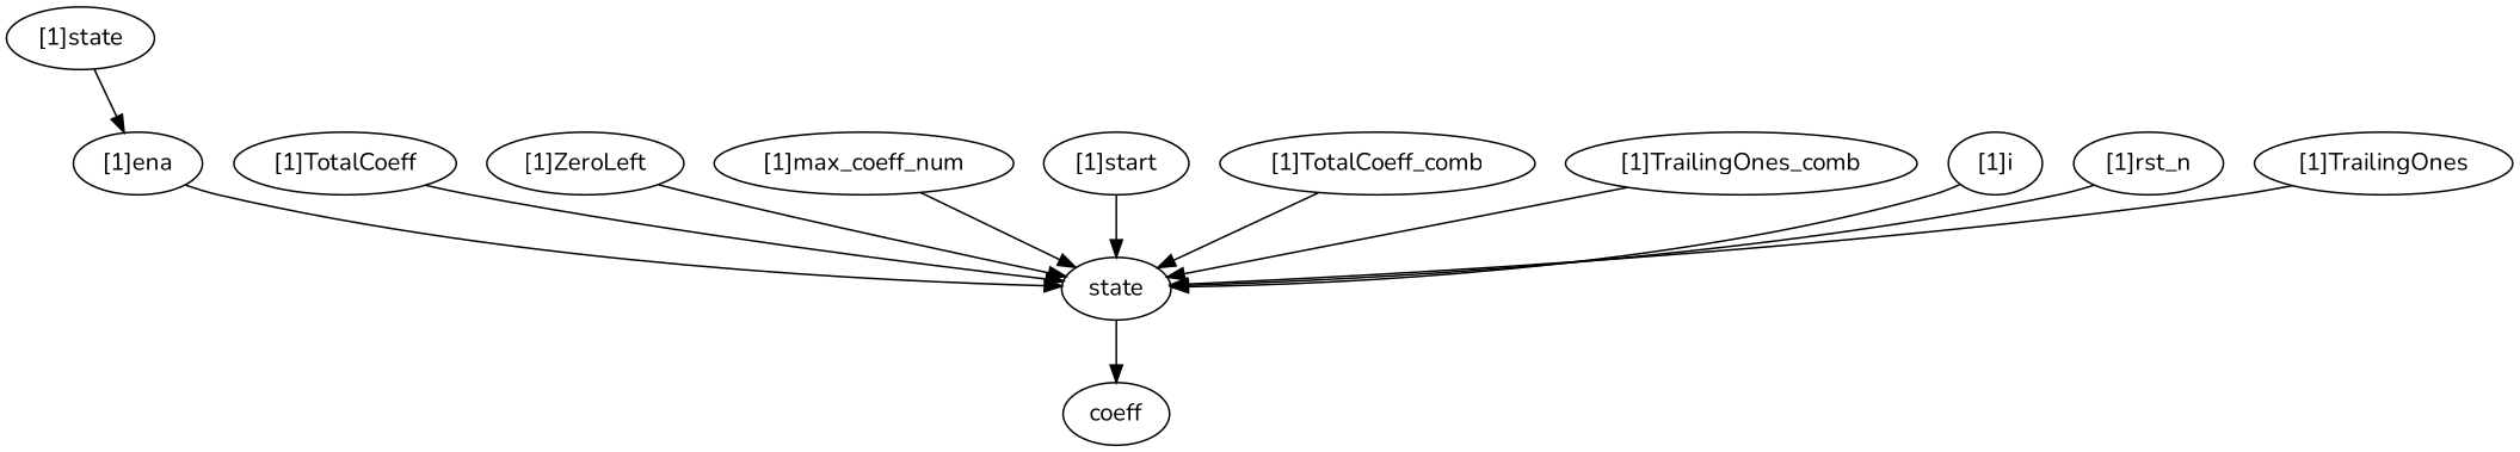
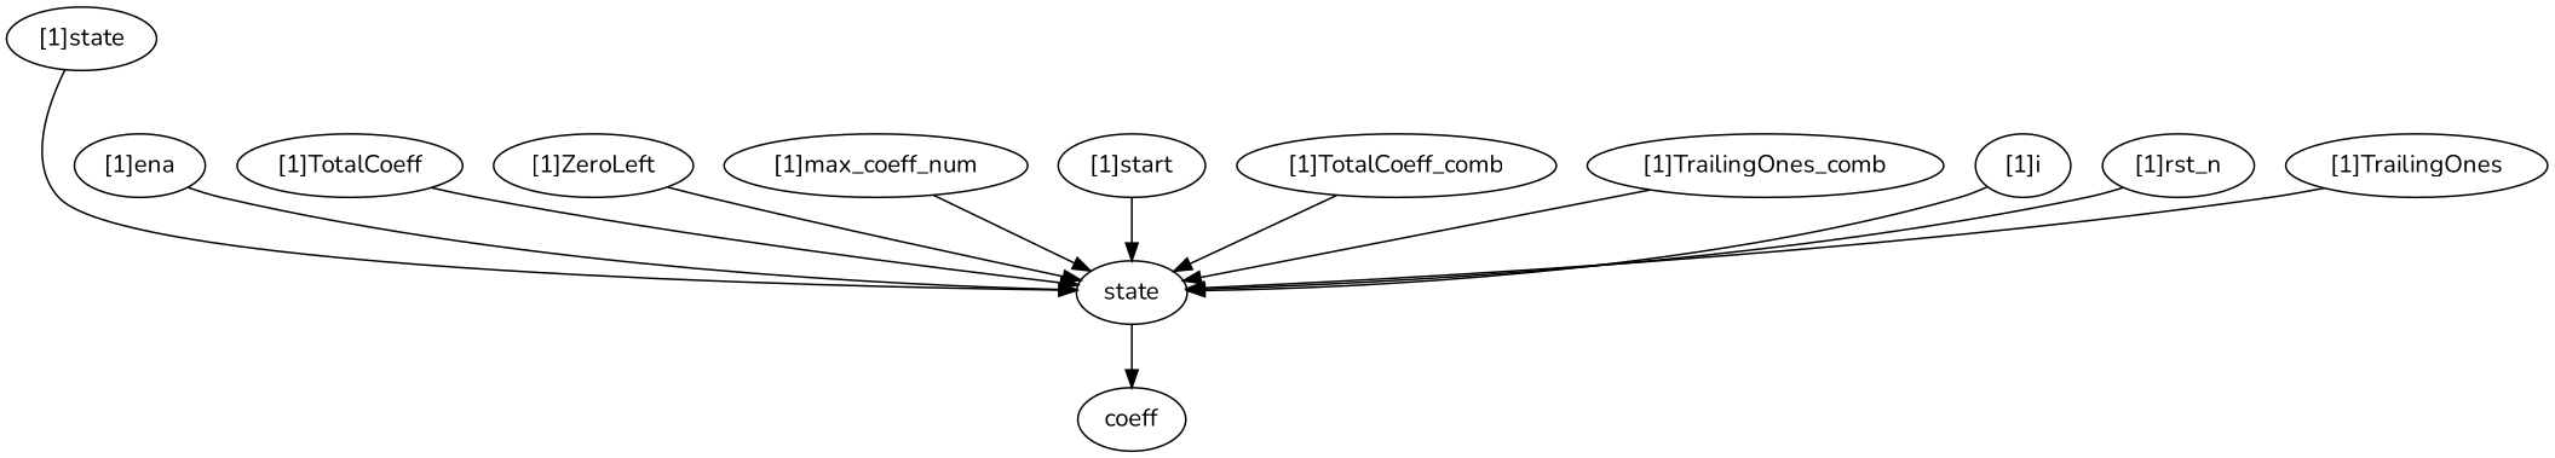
  strict digraph {
    fontname=Nunito
    node [complexity=3 fontname=Nunito importance=0.696175362911 rank=0.174043840728]
    edge [fontname=Nunito]
    "[1]state" [importance=5.1684045612 rank=1.7228015204]
    state [complexity=2 importance=0.32609495478 rank=0.16304747739]
    n3 [complexity=0 importance=0.0491147152735 label=coeff rank=0.0]
    "[1]TotalCoeff" [complexity=7 importance=1.67446022725 rank=0.239208603893]
    "[1]ZeroLeft" [complexity=4]
    "[1]max_coeff_num" [complexity=5 importance=1.02227031769 rank=0.204454063538]
    "[1]start" [rank=0.232058454304]
    "[1]TotalCoeff_comb" [complexity=5 importance=1.67446022725 rank=0.33489204545]
    "[1]ena" [importance=4.93540977505 rank=1.64513659168]
    "[1]TrailingOnes_comb" [complexity=4 importance=1.02227031769 rank=0.255567579423]
    "[1]i" [complexity=8 importance=2.46619538786 rank=0.308274423483]
    "[1]rst_n" [importance=5.26150472983 rank=1.75383490994]
    "[1]TrailingOnes" [complexity=4]
-   "[1]state" -> "[1]ena"
+   "[1]state" -> state
    state -> n3
    "[1]TotalCoeff" -> state
    "[1]ZeroLeft" -> state
    "[1]max_coeff_num" -> state
    "[1]start" -> state
    "[1]TotalCoeff_comb" -> state
    "[1]ena" -> state
    "[1]TrailingOnes_comb" -> state
    "[1]i" -> state
    "[1]rst_n" -> state
    "[1]TrailingOnes" -> state
  }
